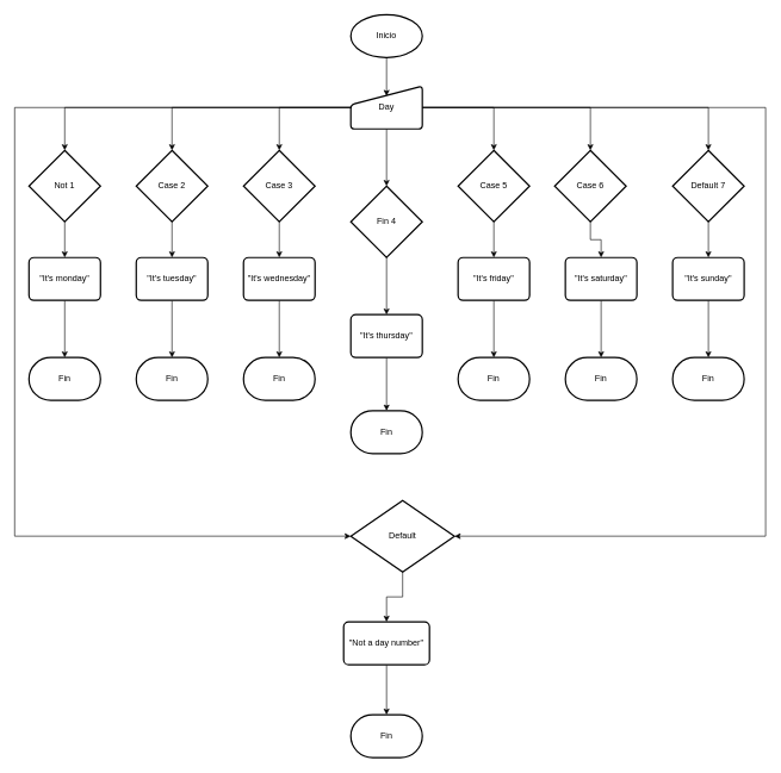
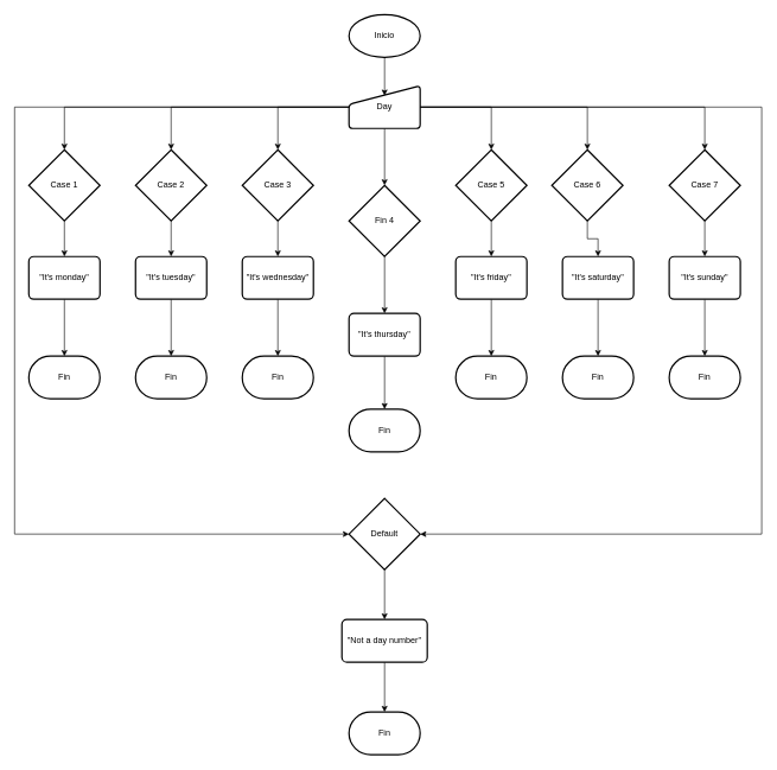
  <mxCell id="0" />
  <mxCell id="1" parent="0" />
  <mxCell id="2" value="Inicio" style="strokeWidth=2;html=1;shape=mxgraph.flowchart.start_1;whiteSpace=wrap;" vertex="1" parent="1"><mxGeometry x="490" width="100" height="60" as="geometry" y="20" /></mxCell>
  <mxCell id="3" value="" style="edgeStyle=orthogonalEdgeStyle;rounded=0;orthogonalLoop=1;jettySize=auto;html=1;" edge="1" parent="1" source="5" target="23"><mxGeometry relative="1" as="geometry" /></mxCell>
  <mxCell id="4" style="edgeStyle=orthogonalEdgeStyle;rounded=0;orthogonalLoop=1;jettySize=auto;html=1;exitX=1;exitY=0.5;exitDx=0;exitDy=0;entryX=1;entryY=0.5;entryDx=0;entryDy=0;entryPerimeter=0;" edge="1" parent="1" source="5" target="42"><mxGeometry relative="1" as="geometry"><mxPoint x="630" y="638" as="targetPoint" /><Array as="points"><mxPoint x="1070" y="150" /><mxPoint x="1070" y="750" /></Array></mxGeometry></mxCell>
  <mxCell id="5" value="Day" style="html=1;strokeWidth=2;shape=manualInput;whiteSpace=wrap;rounded=1;size=26;arcSize=11;" vertex="1" parent="1"><mxGeometry x="490" y="120" width="100" height="60" as="geometry" /></mxCell>
  <mxCell id="6" style="edgeStyle=orthogonalEdgeStyle;rounded=0;orthogonalLoop=1;jettySize=auto;html=1;entryX=0.5;entryY=0.233;entryDx=0;entryDy=0;entryPerimeter=0;" edge="1" parent="1" source="2" target="5"><mxGeometry relative="1" as="geometry" /></mxCell>
  <mxCell id="7" style="edgeStyle=orthogonalEdgeStyle;rounded=0;orthogonalLoop=1;jettySize=auto;html=1;entryX=0.5;entryY=0;entryDx=0;entryDy=0;" edge="1" parent="1" source="8" target="11"><mxGeometry relative="1" as="geometry" /></mxCell>
- <mxCell id="8" value="Not 1" style="strokeWidth=2;html=1;shape=mxgraph.flowchart.decision;whiteSpace=wrap;" vertex="1" parent="1"><mxGeometry x="40" y="210" width="100" height="100" as="geometry" /></mxCell>
+ <mxCell id="8" value="Case 1" style="strokeWidth=2;html=1;shape=mxgraph.flowchart.decision;whiteSpace=wrap;" vertex="1" parent="1"><mxGeometry x="40" y="210" width="100" height="100" as="geometry" /></mxCell>
  <mxCell id="9" style="edgeStyle=orthogonalEdgeStyle;rounded=0;orthogonalLoop=1;jettySize=auto;html=1;entryX=0.5;entryY=0;entryDx=0;entryDy=0;entryPerimeter=0;" edge="1" parent="1" source="5" target="8"><mxGeometry relative="1" as="geometry" /></mxCell>
  <mxCell id="10" value="" style="edgeStyle=orthogonalEdgeStyle;rounded=0;orthogonalLoop=1;jettySize=auto;html=1;" edge="1" parent="1" source="11" target="44"><mxGeometry relative="1" as="geometry" /></mxCell>
  <mxCell id="11" value="&quot;It's monday&quot;" style="rounded=1;whiteSpace=wrap;html=1;absoluteArcSize=1;arcSize=14;strokeWidth=2;" vertex="1" parent="1"><mxGeometry x="40" y="360" width="100" height="60" as="geometry" /></mxCell>
  <mxCell id="12" style="edgeStyle=orthogonalEdgeStyle;rounded=0;orthogonalLoop=1;jettySize=auto;html=1;exitX=0.5;exitY=1;exitDx=0;exitDy=0;exitPerimeter=0;entryX=0.5;entryY=0;entryDx=0;entryDy=0;" edge="1" parent="1" source="13" target="16"><mxGeometry relative="1" as="geometry" /></mxCell>
  <mxCell id="13" value="Case 2" style="strokeWidth=2;html=1;shape=mxgraph.flowchart.decision;whiteSpace=wrap;" vertex="1" parent="1"><mxGeometry x="190" y="210" width="100" height="100" as="geometry" /></mxCell>
  <mxCell id="14" style="edgeStyle=orthogonalEdgeStyle;rounded=0;orthogonalLoop=1;jettySize=auto;html=1;exitX=0;exitY=0.5;exitDx=0;exitDy=0;entryX=0.5;entryY=0;entryDx=0;entryDy=0;entryPerimeter=0;" edge="1" parent="1" source="5" target="13"><mxGeometry relative="1" as="geometry"><mxPoint x="320" y="210" as="targetPoint" /></mxGeometry></mxCell>
  <mxCell id="15" value="" style="edgeStyle=orthogonalEdgeStyle;rounded=0;orthogonalLoop=1;jettySize=auto;html=1;" edge="1" parent="1" source="16" target="45"><mxGeometry relative="1" as="geometry" /></mxCell>
  <mxCell id="16" value="&quot;It's tuesday&quot;" style="rounded=1;whiteSpace=wrap;html=1;absoluteArcSize=1;arcSize=14;strokeWidth=2;" vertex="1" parent="1"><mxGeometry x="190" y="360" width="100" height="60" as="geometry" /></mxCell>
  <mxCell id="17" style="edgeStyle=orthogonalEdgeStyle;rounded=0;orthogonalLoop=1;jettySize=auto;html=1;entryX=0.5;entryY=0;entryDx=0;entryDy=0;" edge="1" parent="1" source="18" target="21"><mxGeometry relative="1" as="geometry" /></mxCell>
  <mxCell id="18" value="Case 3" style="strokeWidth=2;html=1;shape=mxgraph.flowchart.decision;whiteSpace=wrap;" vertex="1" parent="1"><mxGeometry x="340" y="210" width="100" height="100" as="geometry" /></mxCell>
  <mxCell id="19" style="edgeStyle=orthogonalEdgeStyle;rounded=0;orthogonalLoop=1;jettySize=auto;html=1;entryX=0.5;entryY=0;entryDx=0;entryDy=0;entryPerimeter=0;" edge="1" parent="1" source="5" target="18"><mxGeometry relative="1" as="geometry" /></mxCell>
  <mxCell id="20" value="" style="edgeStyle=orthogonalEdgeStyle;rounded=0;orthogonalLoop=1;jettySize=auto;html=1;" edge="1" parent="1" source="21" target="46"><mxGeometry relative="1" as="geometry" /></mxCell>
  <mxCell id="21" value="&quot;It's wednesday&quot;" style="rounded=1;whiteSpace=wrap;html=1;absoluteArcSize=1;arcSize=14;strokeWidth=2;" vertex="1" parent="1"><mxGeometry x="340" y="360" width="100" height="60" as="geometry" /></mxCell>
  <mxCell id="22" style="edgeStyle=orthogonalEdgeStyle;rounded=0;orthogonalLoop=1;jettySize=auto;html=1;entryX=0.5;entryY=0;entryDx=0;entryDy=0;" edge="1" parent="1" source="23" target="25"><mxGeometry relative="1" as="geometry" /></mxCell>
  <mxCell id="23" value="Fin 4" style="strokeWidth=2;html=1;shape=mxgraph.flowchart.decision;whiteSpace=wrap;" vertex="1" parent="1"><mxGeometry x="490" y="260" width="100" height="100" as="geometry" /></mxCell>
  <mxCell id="24" value="" style="edgeStyle=orthogonalEdgeStyle;rounded=0;orthogonalLoop=1;jettySize=auto;html=1;" edge="1" parent="1" source="25" target="47"><mxGeometry relative="1" as="geometry" /></mxCell>
  <mxCell id="25" value="&quot;It's thursday&quot;" style="rounded=1;whiteSpace=wrap;html=1;absoluteArcSize=1;arcSize=14;strokeWidth=2;" vertex="1" parent="1"><mxGeometry x="490" y="440" width="100" height="60" as="geometry" /></mxCell>
  <mxCell id="26" style="edgeStyle=orthogonalEdgeStyle;rounded=0;orthogonalLoop=1;jettySize=auto;html=1;exitX=0.5;exitY=1;exitDx=0;exitDy=0;exitPerimeter=0;entryX=0.5;entryY=0;entryDx=0;entryDy=0;" edge="1" parent="1" source="27" target="30"><mxGeometry relative="1" as="geometry" /></mxCell>
  <mxCell id="27" value="Case 5" style="strokeWidth=2;html=1;shape=mxgraph.flowchart.decision;whiteSpace=wrap;" vertex="1" parent="1"><mxGeometry x="640" y="210" width="100" height="100" as="geometry" /></mxCell>
  <mxCell id="28" style="edgeStyle=orthogonalEdgeStyle;rounded=0;orthogonalLoop=1;jettySize=auto;html=1;exitX=1;exitY=0.5;exitDx=0;exitDy=0;entryX=0.5;entryY=0;entryDx=0;entryDy=0;entryPerimeter=0;" edge="1" parent="1" source="5" target="27"><mxGeometry relative="1" as="geometry" /></mxCell>
  <mxCell id="29" value="" style="edgeStyle=orthogonalEdgeStyle;rounded=0;orthogonalLoop=1;jettySize=auto;html=1;" edge="1" parent="1" source="30" target="48"><mxGeometry relative="1" as="geometry" /></mxCell>
  <mxCell id="30" value="&quot;It's friday&quot;" style="rounded=1;whiteSpace=wrap;html=1;absoluteArcSize=1;arcSize=14;strokeWidth=2;" vertex="1" parent="1"><mxGeometry x="640" y="360" width="100" height="60" as="geometry" /></mxCell>
  <mxCell id="31" style="edgeStyle=orthogonalEdgeStyle;rounded=0;orthogonalLoop=1;jettySize=auto;html=1;entryX=0.5;entryY=0;entryDx=0;entryDy=0;" edge="1" parent="1" source="32" target="35"><mxGeometry relative="1" as="geometry" /></mxCell>
  <mxCell id="32" value="Case 6" style="strokeWidth=2;html=1;shape=mxgraph.flowchart.decision;whiteSpace=wrap;" vertex="1" parent="1"><mxGeometry x="775" y="210" width="100" height="100" as="geometry" /></mxCell>
  <mxCell id="33" style="edgeStyle=orthogonalEdgeStyle;rounded=0;orthogonalLoop=1;jettySize=auto;html=1;exitX=1;exitY=0.5;exitDx=0;exitDy=0;entryX=0.5;entryY=0;entryDx=0;entryDy=0;entryPerimeter=0;" edge="1" parent="1" source="5" target="32"><mxGeometry relative="1" as="geometry" /></mxCell>
  <mxCell id="34" value="" style="edgeStyle=orthogonalEdgeStyle;rounded=0;orthogonalLoop=1;jettySize=auto;html=1;" edge="1" parent="1" source="35" target="49"><mxGeometry relative="1" as="geometry" /></mxCell>
  <mxCell id="35" value="&quot;It's saturday&quot;" style="rounded=1;whiteSpace=wrap;html=1;absoluteArcSize=1;arcSize=14;strokeWidth=2;" vertex="1" parent="1"><mxGeometry x="790" y="360" width="100" height="60" as="geometry" /></mxCell>
  <mxCell id="36" value="" style="edgeStyle=orthogonalEdgeStyle;rounded=0;orthogonalLoop=1;jettySize=auto;html=1;" edge="1" parent="1" source="37" target="39"><mxGeometry relative="1" as="geometry" /></mxCell>
- <mxCell id="37" value="Default 7" style="strokeWidth=2;html=1;shape=mxgraph.flowchart.decision;whiteSpace=wrap;" vertex="1" parent="1"><mxGeometry x="940" y="210" width="100" height="100" as="geometry" /></mxCell>
+ <mxCell id="37" value="Case 7" style="strokeWidth=2;html=1;shape=mxgraph.flowchart.decision;whiteSpace=wrap;" vertex="1" parent="1"><mxGeometry x="940" y="210" width="100" height="100" as="geometry" /></mxCell>
  <mxCell id="38" value="" style="edgeStyle=orthogonalEdgeStyle;rounded=0;orthogonalLoop=1;jettySize=auto;html=1;" edge="1" parent="1" source="39" target="50"><mxGeometry relative="1" as="geometry" /></mxCell>
  <mxCell id="39" value="&quot;It's sunday&quot;" style="rounded=1;whiteSpace=wrap;html=1;absoluteArcSize=1;arcSize=14;strokeWidth=2;" vertex="1" parent="1"><mxGeometry x="940" y="360" width="100" height="60" as="geometry" /></mxCell>
  <mxCell id="40" style="edgeStyle=orthogonalEdgeStyle;rounded=0;orthogonalLoop=1;jettySize=auto;html=1;exitX=1;exitY=0.5;exitDx=0;exitDy=0;entryX=0.5;entryY=0;entryDx=0;entryDy=0;entryPerimeter=0;" edge="1" parent="1" source="5" target="37"><mxGeometry relative="1" as="geometry" /></mxCell>
  <mxCell id="41" value="" style="edgeStyle=orthogonalEdgeStyle;rounded=0;orthogonalLoop=1;jettySize=auto;html=1;" edge="1" parent="1" source="42" target="52"><mxGeometry relative="1" as="geometry" /></mxCell>
- <mxCell id="42" value="Default" style="strokeWidth=2;html=1;shape=mxgraph.flowchart.decision;whiteSpace=wrap;" vertex="1" parent="1"><mxGeometry x="490" y="700" width="145" height="100" as="geometry" /></mxCell>
+ <mxCell id="42" value="Default" style="strokeWidth=2;html=1;shape=mxgraph.flowchart.decision;whiteSpace=wrap;" vertex="1" parent="1"><mxGeometry x="490" y="700" width="100" height="100" as="geometry" /></mxCell>
  <mxCell id="43" style="edgeStyle=orthogonalEdgeStyle;rounded=0;orthogonalLoop=1;jettySize=auto;html=1;entryX=0;entryY=0.5;entryDx=0;entryDy=0;entryPerimeter=0;" edge="1" parent="1" source="5" target="42"><mxGeometry relative="1" as="geometry"><Array as="points"><mxPoint x="20" y="150" /><mxPoint x="20" y="750" /></Array></mxGeometry></mxCell>
  <mxCell id="44" value="Fin" style="strokeWidth=2;html=1;shape=mxgraph.flowchart.terminator;whiteSpace=wrap;" vertex="1" parent="1"><mxGeometry x="40" y="500" width="100" height="60" as="geometry" /></mxCell>
  <mxCell id="45" value="Fin" style="strokeWidth=2;html=1;shape=mxgraph.flowchart.terminator;whiteSpace=wrap;" vertex="1" parent="1"><mxGeometry x="190" y="500" width="100" height="60" as="geometry" /></mxCell>
  <mxCell id="46" value="Fin" style="strokeWidth=2;html=1;shape=mxgraph.flowchart.terminator;whiteSpace=wrap;" vertex="1" parent="1"><mxGeometry x="340" y="500" width="100" height="60" as="geometry" /></mxCell>
  <mxCell id="47" value="Fin" style="strokeWidth=2;html=1;shape=mxgraph.flowchart.terminator;whiteSpace=wrap;" vertex="1" parent="1"><mxGeometry x="490" y="574.5" width="100" height="60" as="geometry" /></mxCell>
  <mxCell id="48" value="Fin" style="strokeWidth=2;html=1;shape=mxgraph.flowchart.terminator;whiteSpace=wrap;" vertex="1" parent="1"><mxGeometry x="640" y="500" width="100" height="60" as="geometry" /></mxCell>
  <mxCell id="49" value="Fin" style="strokeWidth=2;html=1;shape=mxgraph.flowchart.terminator;whiteSpace=wrap;" vertex="1" parent="1"><mxGeometry x="790" y="500" width="100" height="60" as="geometry" /></mxCell>
  <mxCell id="50" value="Fin" style="strokeWidth=2;html=1;shape=mxgraph.flowchart.terminator;whiteSpace=wrap;" vertex="1" parent="1"><mxGeometry x="940" y="500" width="100" height="60" as="geometry" /></mxCell>
  <mxCell id="51" value="" style="edgeStyle=orthogonalEdgeStyle;rounded=0;orthogonalLoop=1;jettySize=auto;html=1;" edge="1" parent="1" source="52" target="53"><mxGeometry relative="1" as="geometry" /></mxCell>
  <mxCell id="52" value="&quot;Not a day number&quot;" style="rounded=1;whiteSpace=wrap;html=1;absoluteArcSize=1;arcSize=14;strokeWidth=2;" vertex="1" parent="1"><mxGeometry x="480" y="870" width="120" height="60" as="geometry" /></mxCell>
  <mxCell id="53" value="Fin" style="strokeWidth=2;html=1;shape=mxgraph.flowchart.terminator;whiteSpace=wrap;" vertex="1" parent="1"><mxGeometry x="490" y="1000" width="100" height="60" as="geometry" /></mxCell>
